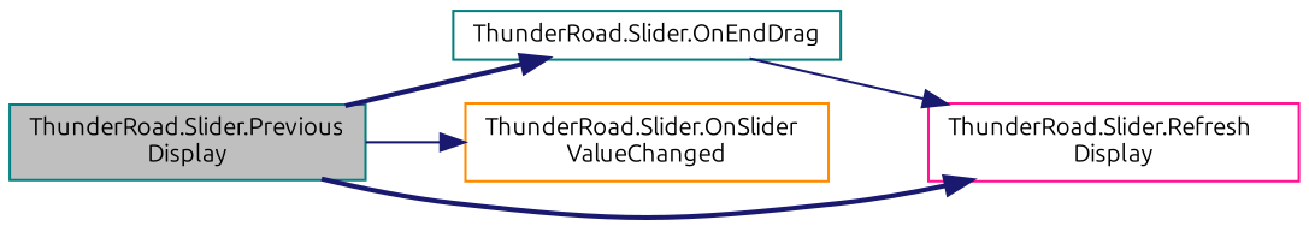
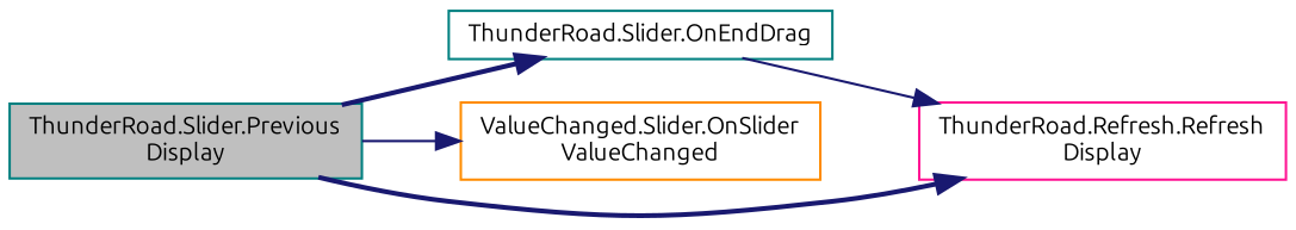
  digraph {
    fontname=Ubuntu
    rankdir=LR
    node [color=teal fillcolor=white fontname=Ubuntu fontsize=10 shape=record style=filled]
    edge [color=midnightblue fontname=Ubuntu fontsize=10 labelfontname=Helvetica labelfontsize=10 style=bold]
    n1 [fillcolor=grey75 fontcolor=black height=0.2 label="ThunderRoad.Slider.Previous\lDisplay" width=0.4]
    n2 [height=0.2 label="ThunderRoad.Slider.OnEndDrag" width=0.4]
-   n3 [color=darkorange height=0.2 label="ThunderRoad.Slider.OnSlider\lValueChanged" width=0.4]
-   n4 [color=deeppink height=0.2 label="ThunderRoad.Slider.Refresh\lDisplay" width=0.4]
+   n3 [color=darkorange height=0.2 label="ValueChanged.Slider.OnSlider\lValueChanged" width=0.4]
+   n4 [color=deeppink height=0.2 label="ThunderRoad.Refresh.Refresh\lDisplay" width=0.4]
    n1 -> n2
    n1 -> n3 [style=solid]
    n1 -> n4
    n2 -> n4 [style=solid]
  }
